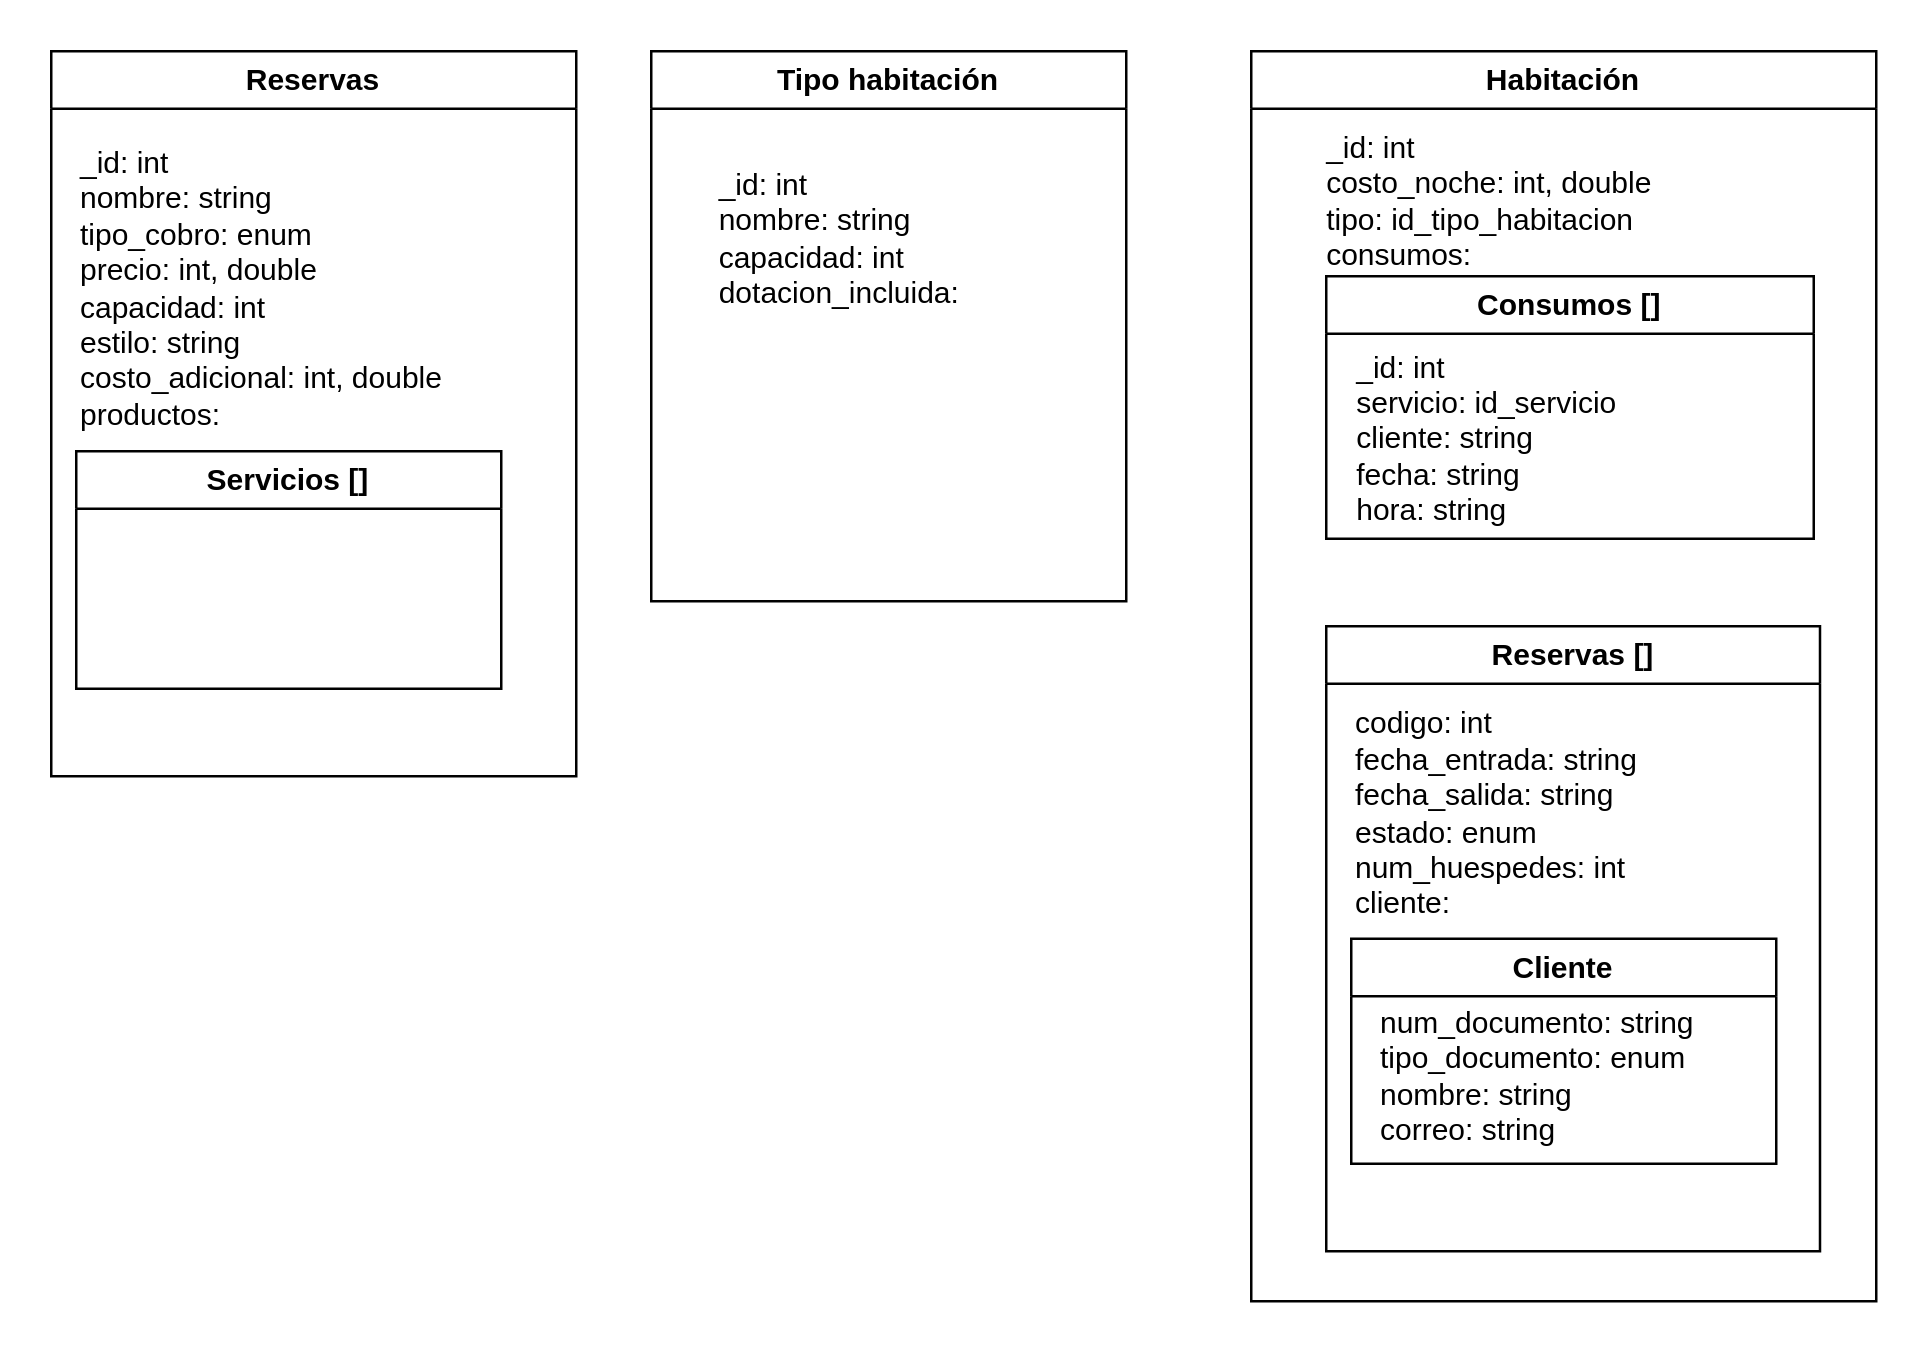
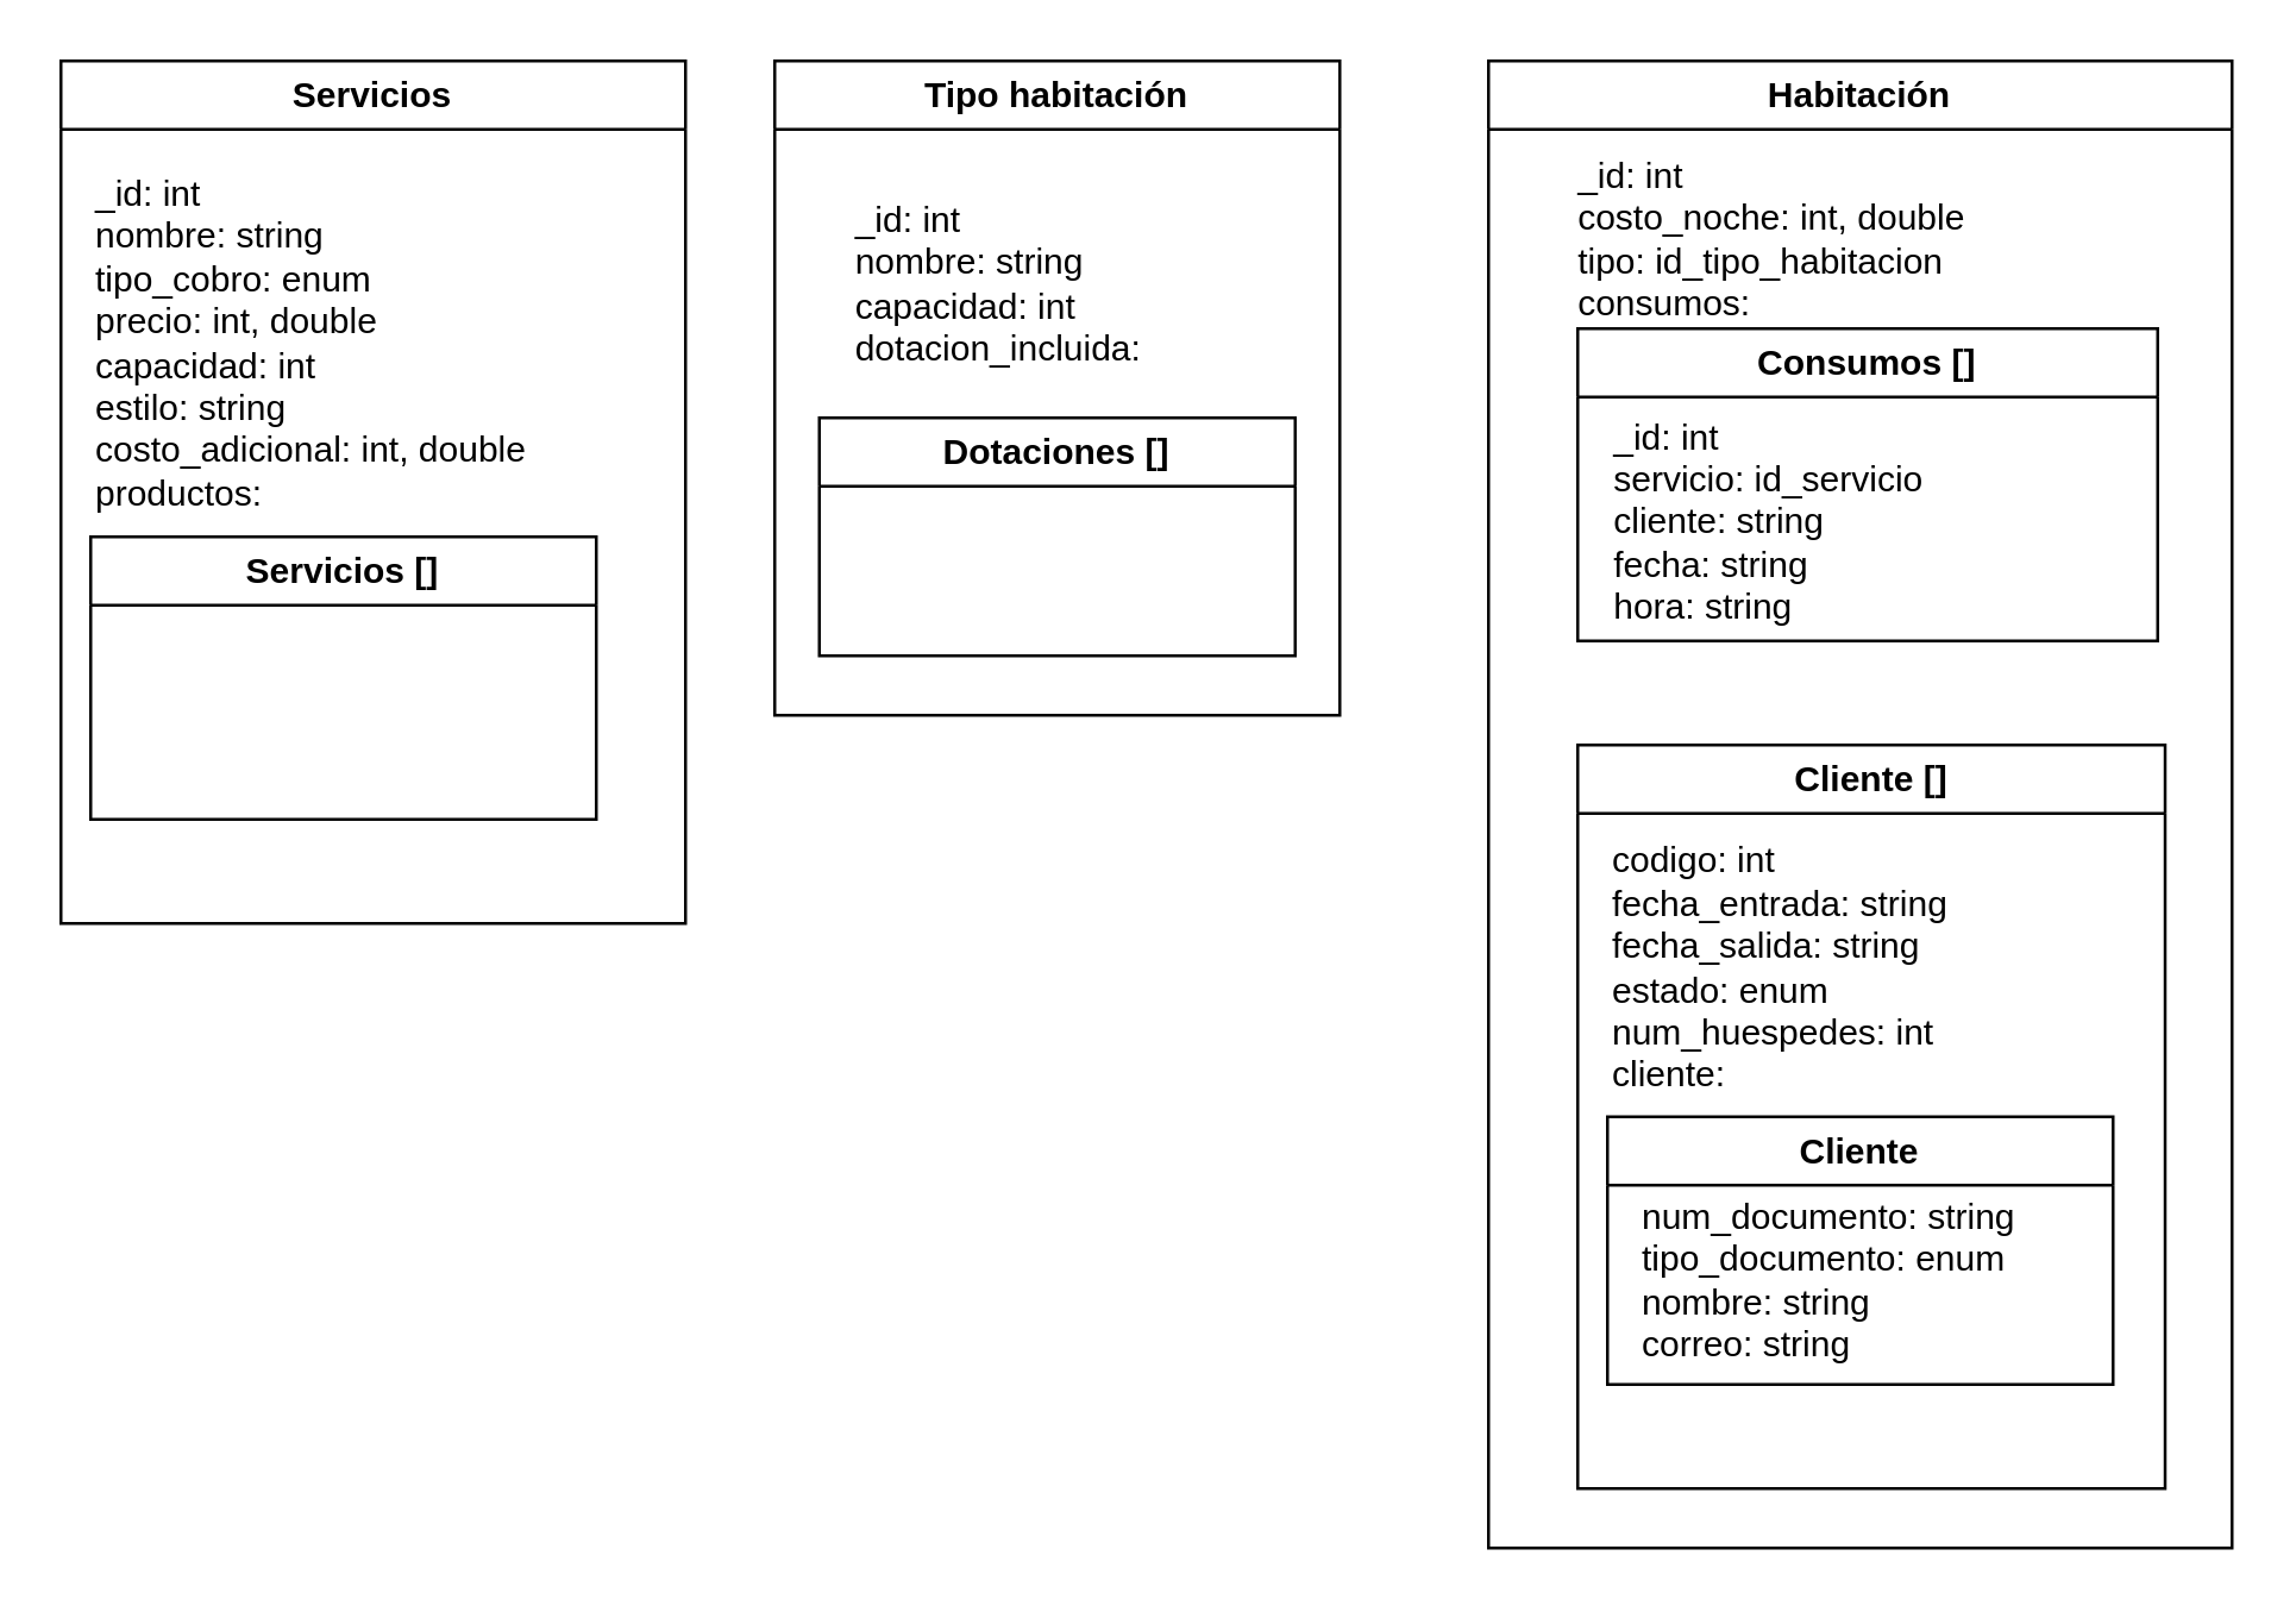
  <mxCell id="0" />
  <mxCell id="1" parent="0" />
  <mxCell id="2" value="Habitación" style="swimlane;whiteSpace=wrap;html=1;" parent="1" vertex="1"><mxGeometry x="500" y="20" width="250" height="500" as="geometry" /></mxCell>
  <mxCell id="3" value="&lt;div style=&quot;text-align: left;&quot;&gt;&lt;span style=&quot;background-color: initial;&quot;&gt;_id: int&lt;/span&gt;&lt;/div&gt;&lt;div style=&quot;text-align: left;&quot;&gt;&lt;span style=&quot;background-color: initial;&quot;&gt;costo_noche: int, double&lt;/span&gt;&lt;/div&gt;&lt;div style=&quot;text-align: left;&quot;&gt;&lt;span style=&quot;background-color: initial;&quot;&gt;tipo: id_tipo_habitacion&lt;/span&gt;&lt;/div&gt;&lt;div style=&quot;text-align: left;&quot;&gt;&lt;span style=&quot;background-color: initial;&quot;&gt;consumos:&amp;nbsp;&amp;nbsp;&lt;/span&gt;&lt;/div&gt;" style="text;html=1;align=center;verticalAlign=middle;resizable=0;points=[];autosize=1;strokeColor=none;fillColor=none;" parent="2" vertex="1"><mxGeometry x="20" y="25" width="150" height="70" as="geometry" /></mxCell>
  <mxCell id="4" value="Consumos []" style="swimlane;whiteSpace=wrap;html=1;" parent="2" vertex="1"><mxGeometry x="30" y="90" width="195" height="105" as="geometry" /></mxCell>
  <mxCell id="5" value="&lt;div style=&quot;text-align: left;&quot;&gt;&lt;/div&gt;&lt;div style=&quot;text-align: left;&quot;&gt;_id: int&lt;/div&gt;&lt;div style=&quot;text-align: left;&quot;&gt;servicio: id_servicio&lt;/div&gt;&lt;div style=&quot;text-align: left;&quot;&gt;cliente: string&lt;/div&gt;&lt;div style=&quot;text-align: left;&quot;&gt;fecha: string&lt;/div&gt;&lt;div style=&quot;text-align: left;&quot;&gt;hora: string&lt;/div&gt;" style="text;html=1;align=center;verticalAlign=middle;resizable=0;points=[];autosize=1;strokeColor=none;fillColor=none;" parent="4" vertex="1"><mxGeometry x="-1.25" y="20" width="130" height="90" as="geometry" /></mxCell>
- <mxCell id="6" value="Reservas []" style="swimlane;whiteSpace=wrap;html=1;" parent="2" vertex="1"><mxGeometry x="30" y="230" width="197.5" height="250" as="geometry" /></mxCell>
+ <mxCell id="6" value="Cliente []" style="swimlane;whiteSpace=wrap;html=1;" parent="2" vertex="1"><mxGeometry x="30" y="230" width="197.5" height="250" as="geometry" /></mxCell>
  <mxCell id="7" value="codigo: int&lt;br&gt;fecha_entrada: string&lt;br&gt;fecha_salida: string&lt;br&gt;estado: enum&lt;br&gt;num_huespedes: int&lt;br&gt;cliente:" style="text;html=1;align=left;verticalAlign=middle;resizable=0;points=[];autosize=1;strokeColor=none;fillColor=none;" parent="6" vertex="1"><mxGeometry x="10" y="25" width="140" height="100" as="geometry" /></mxCell>
  <mxCell id="8" value="Cliente" style="swimlane;whiteSpace=wrap;html=1;" parent="6" vertex="1"><mxGeometry x="10" y="125" width="170" height="90" as="geometry" /></mxCell>
  <mxCell id="9" value="num_documento: string&lt;br&gt;tipo_documento: enum&lt;br&gt;nombre: string&lt;br&gt;&lt;div style=&quot;&quot;&gt;&lt;span style=&quot;background-color: initial;&quot;&gt;correo: string&lt;/span&gt;&lt;/div&gt;" style="text;html=1;strokeColor=none;fillColor=none;align=left;verticalAlign=middle;whiteSpace=wrap;rounded=0;" parent="8" vertex="1"><mxGeometry x="10" y="40" width="140" height="30" as="geometry" /></mxCell>
  <mxCell id="10" value="Tipo habitación" style="swimlane;whiteSpace=wrap;html=1;" parent="1" vertex="1"><mxGeometry x="260" y="20" width="190" height="220" as="geometry" /></mxCell>
  <mxCell id="11" value="&lt;div style=&quot;text-align: left;&quot;&gt;_id: int&lt;/div&gt;&lt;div style=&quot;text-align: left;&quot;&gt;nombre: string&lt;/div&gt;&lt;div style=&quot;text-align: left;&quot;&gt;capacidad: int&lt;/div&gt;&lt;div style=&quot;text-align: left;&quot;&gt;dotacion_incluida:&lt;/div&gt;" style="text;html=1;align=center;verticalAlign=middle;resizable=0;points=[];autosize=1;strokeColor=none;fillColor=none;" parent="10" vertex="1"><mxGeometry x="15" y="40" width="120" height="70" as="geometry" /></mxCell>
- <mxCell id="13" value="Reservas" style="swimlane;whiteSpace=wrap;html=1;" parent="1" vertex="1"><mxGeometry x="20" y="20" width="210" height="290" as="geometry" /></mxCell>
+ <mxCell id="12" value="Dotaciones []" style="swimlane;whiteSpace=wrap;html=1;" parent="10" vertex="1"><mxGeometry x="15" y="120" width="160" height="80" as="geometry" /></mxCell>
+ <mxCell id="13" value="Servicios" style="swimlane;whiteSpace=wrap;html=1;" parent="1" vertex="1"><mxGeometry x="20" y="20" width="210" height="290" as="geometry" /></mxCell>
  <mxCell id="14" value="_id: int&lt;br&gt;nombre: string&lt;br&gt;tipo_cobro: enum&lt;br&gt;precio: int, double&lt;br&gt;capacidad: int&lt;br&gt;estilo: string&lt;br&gt;costo_adicional: int, double&lt;br&gt;productos:" style="text;html=1;align=left;verticalAlign=middle;resizable=0;points=[];autosize=1;strokeColor=none;fillColor=none;" parent="13" vertex="1"><mxGeometry x="10" y="30" width="170" height="130" as="geometry" /></mxCell>
  <mxCell id="15" value="Servicios []" style="swimlane;whiteSpace=wrap;html=1;" parent="13" vertex="1"><mxGeometry x="10" y="160" width="170" height="95" as="geometry" /></mxCell>
